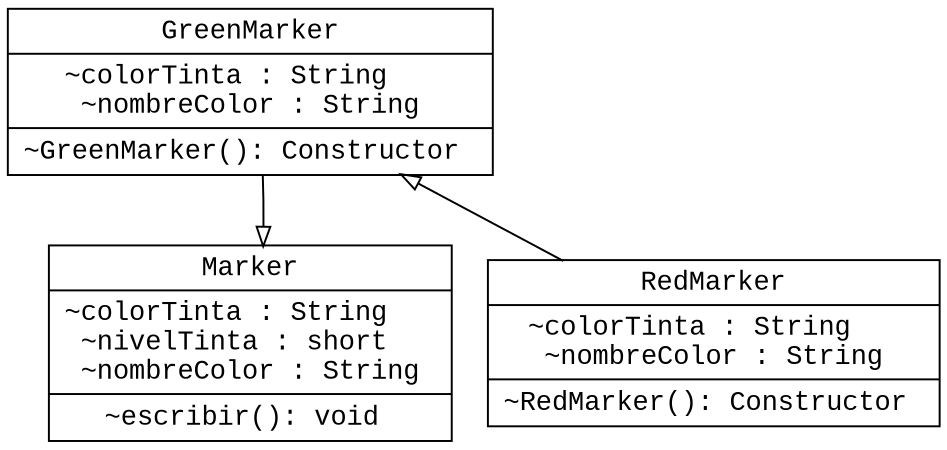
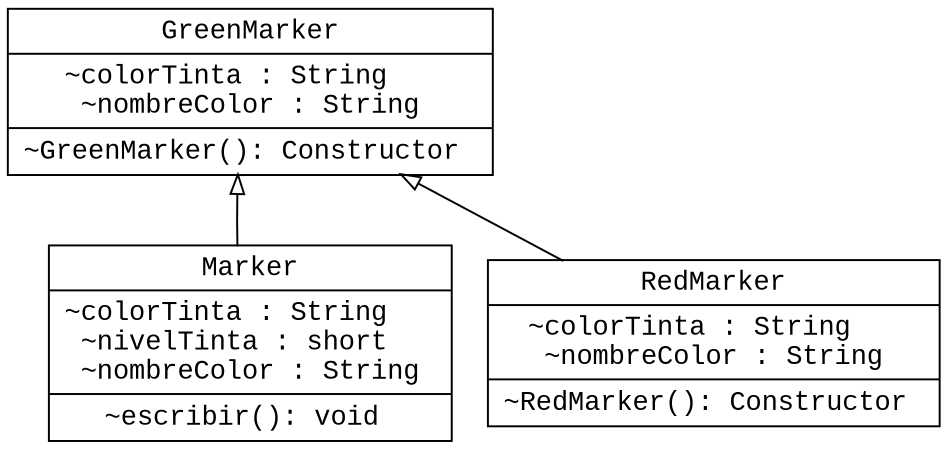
  digraph {
    fontname="Liberation Mono"
    rankdir=BT
    node [color=black fontcolor=black fontname="Liberation Mono" shape=record style=solid]
    edge [arrowhead=empty fontname="Liberation Mono"]
    n1 [label=<{Marker| ~colorTinta : String <br ALIGN="LEFT"/> ~nivelTinta : short <br ALIGN="LEFT"/> ~nombreColor : String <br ALIGN="LEFT"/> | ~escribir(): void <br ALIGN="LEFT"/>}>]
    n2 [label=<{GreenMarker| ~colorTinta : String <br ALIGN="LEFT"/> ~nombreColor : String <br ALIGN="LEFT"/> | ~GreenMarker(): Constructor <br ALIGN="LEFT"/>}>]
    n3 [label=<{RedMarker| ~colorTinta : String <br ALIGN="LEFT"/> ~nombreColor : String <br ALIGN="LEFT"/> | ~RedMarker(): Constructor <br ALIGN="LEFT"/>}>]
-   n2 -> n1
+   n1 -> n2
    n3 -> n2
  }
